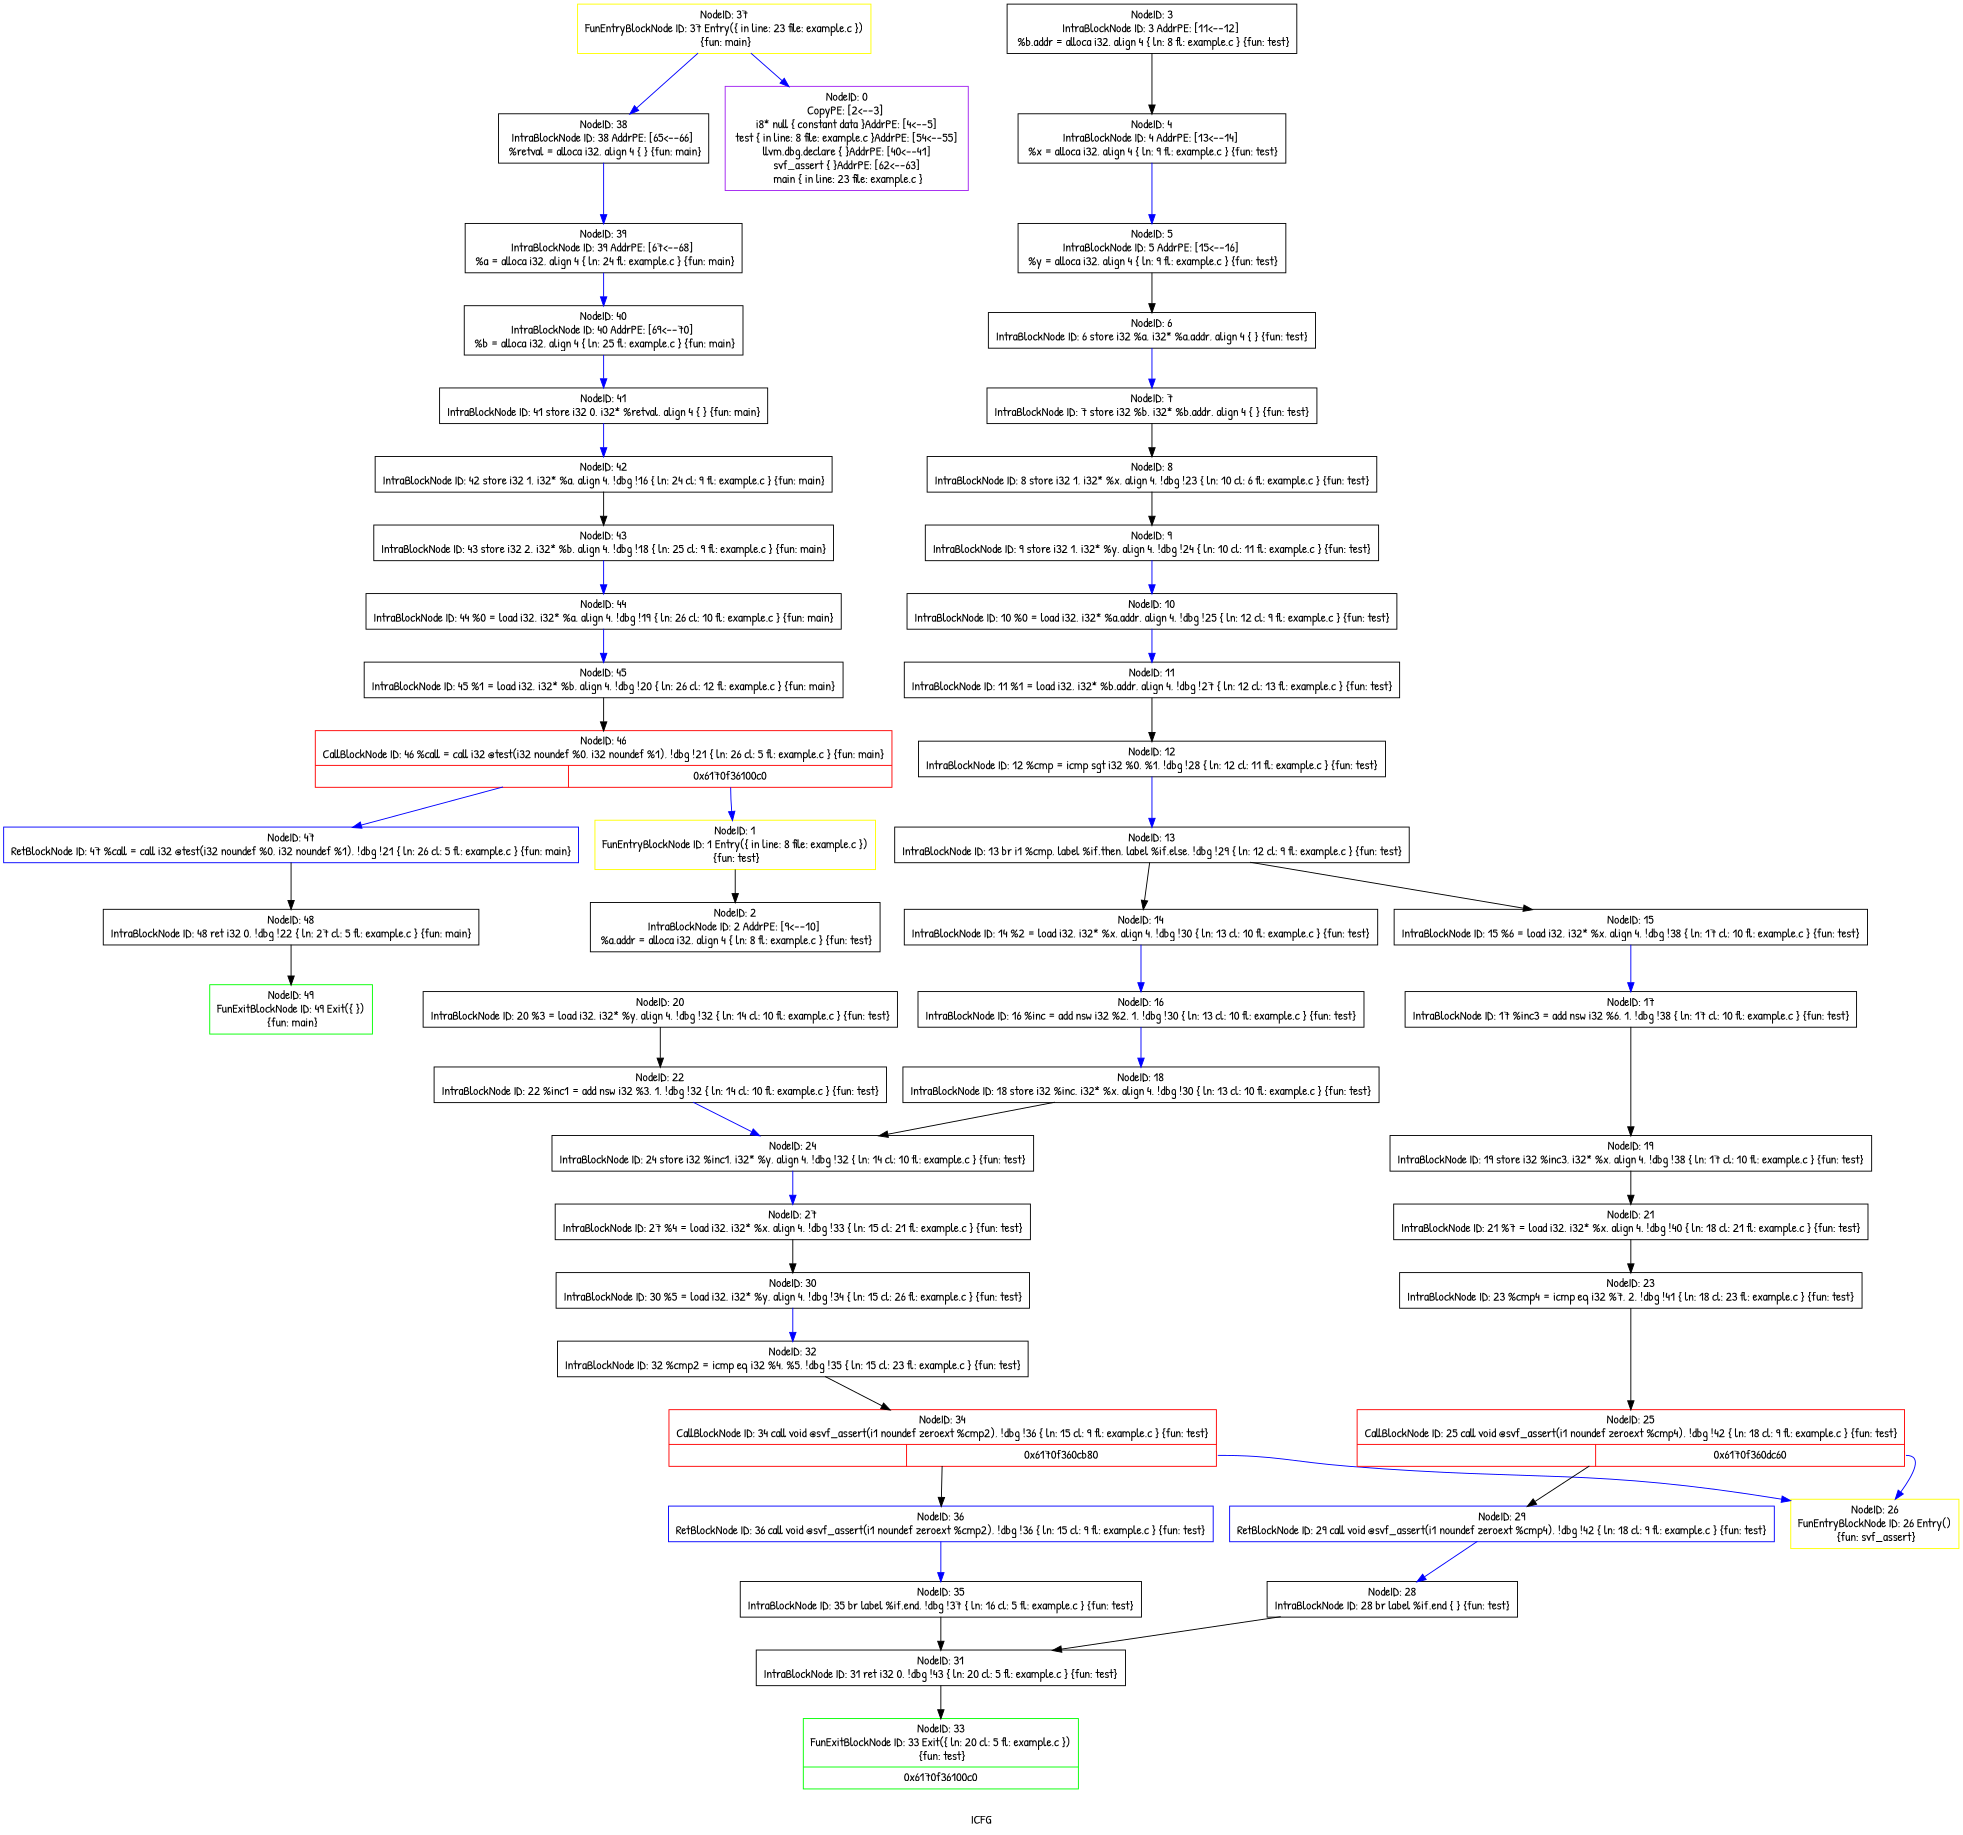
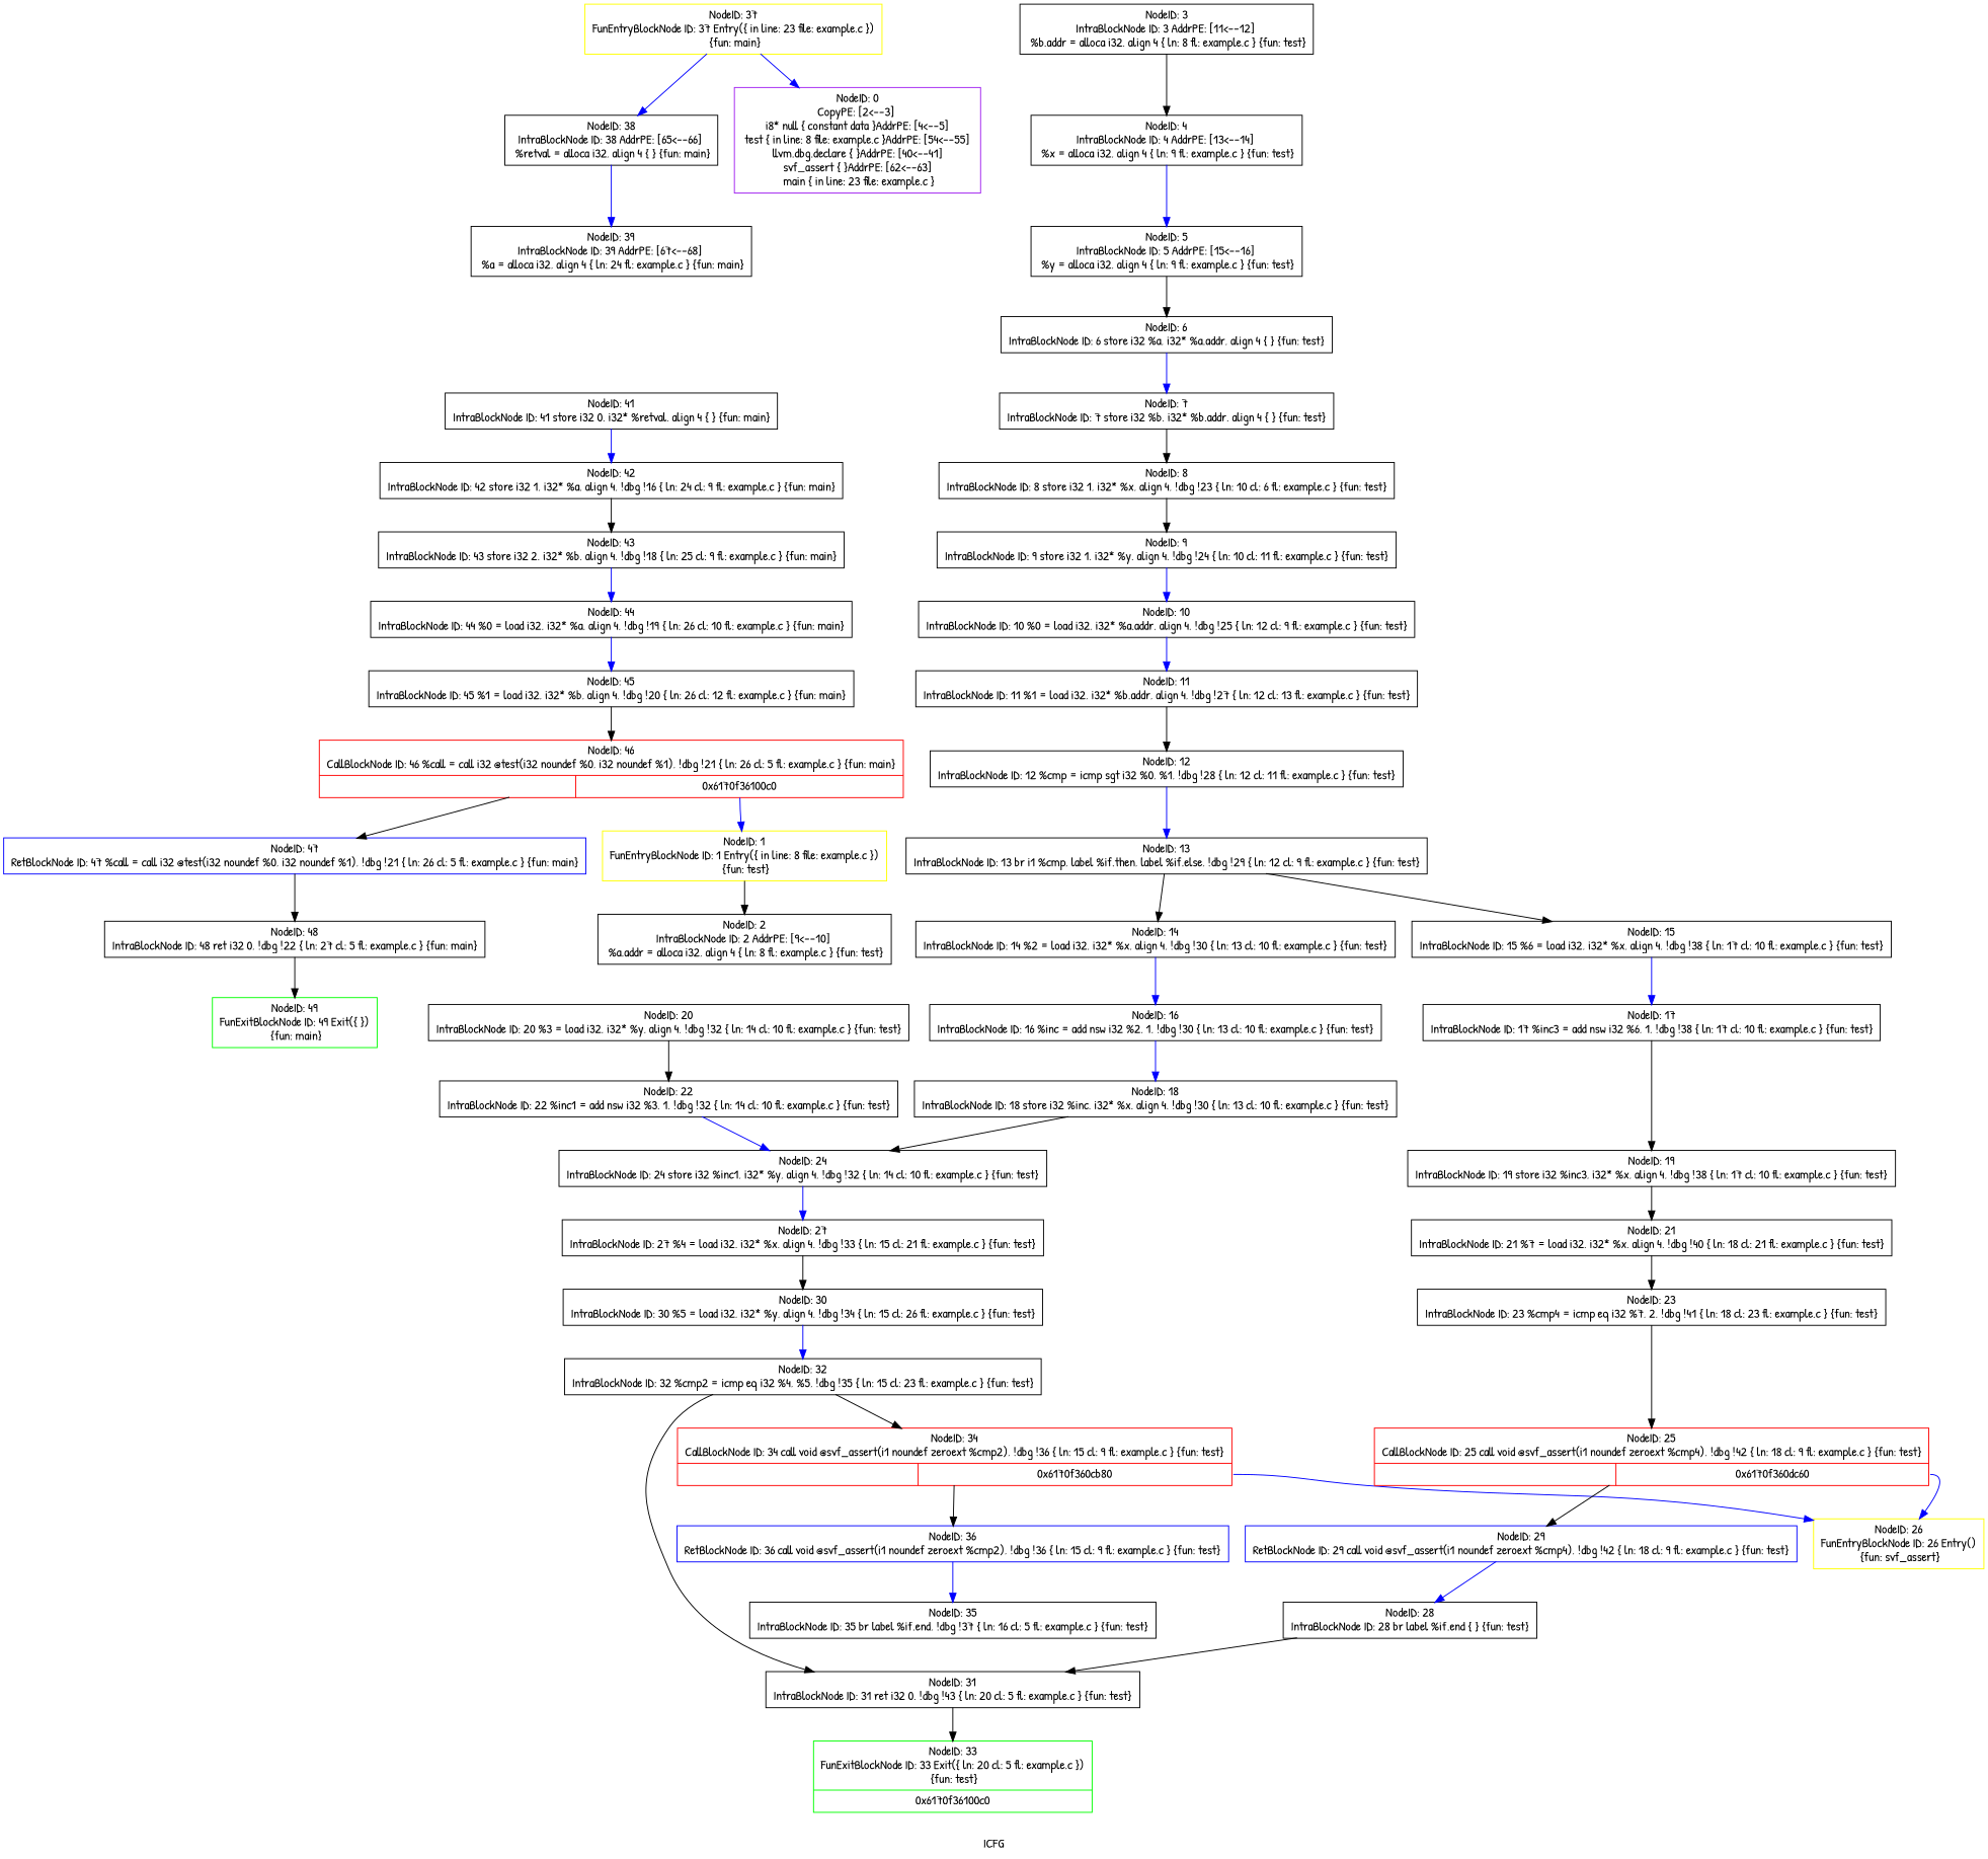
  digraph {
    fontname="Patrick Hand"
    label=ICFG
    node [color=black fontname="Patrick Hand" shape=record]
    edge [color=black fontname="Patrick Hand" style=solid]
    n1 [color=green label="{NodeID: 49\nFunExitBlockNode ID: 49 Exit(\{  \})\n \{fun: main\}}"]
    n2 [label="{NodeID: 48\nIntraBlockNode ID: 48      ret i32 0, !dbg !22 \{ ln: 27  cl: 5  fl: example.c \}    \{fun: main\}}"]
    n3 [color=blue label="{NodeID: 47\nRetBlockNode ID: 47   %call = call i32 @test(i32 noundef %0, i32 noundef %1), !dbg !21 \{ ln: 26  cl: 5  fl: example.c \} \{fun: main\}}"]
    n4 [color=red label="{NodeID: 46\nCallBlockNode ID: 46   %call = call i32 @test(i32 noundef %0, i32 noundef %1), !dbg !21 \{ ln: 26  cl: 5  fl: example.c \} \{fun: main\}|{|<s1>0x6170f36100c0}}"]
    n5 [color=yellow label="{NodeID: 1\nFunEntryBlockNode ID: 1 Entry(\{ in line: 8 file: example.c \})\n \{fun: test\}}"]
    n6 [label="{NodeID: 2\nIntraBlockNode ID: 2   AddrPE: [9\<--10]  \n   %a.addr = alloca i32, align 4 \{ ln: 8 fl: example.c \} \{fun: test\}}"]
    n7 [label="{NodeID: 45\nIntraBlockNode ID: 45      %1 = load i32, i32* %b, align 4, !dbg !20 \{ ln: 26  cl: 12  fl: example.c \}    \{fun: main\}}"]
    n8 [label="{NodeID: 44\nIntraBlockNode ID: 44      %0 = load i32, i32* %a, align 4, !dbg !19 \{ ln: 26  cl: 10  fl: example.c \}    \{fun: main\}}"]
    n9 [label="{NodeID: 43\nIntraBlockNode ID: 43      store i32 2, i32* %b, align 4, !dbg !18 \{ ln: 25  cl: 9  fl: example.c \}    \{fun: main\}}"]
    n10 [label="{NodeID: 42\nIntraBlockNode ID: 42      store i32 1, i32* %a, align 4, !dbg !16 \{ ln: 24  cl: 9  fl: example.c \}    \{fun: main\}}"]
    n11 [label="{NodeID: 41\nIntraBlockNode ID: 41      store i32 0, i32* %retval, align 4 \{  \}    \{fun: main\}}"]
-   n12 [label="{NodeID: 40\nIntraBlockNode ID: 40   AddrPE: [69\<--70]  \n   %b = alloca i32, align 4 \{ ln: 25 fl: example.c \} \{fun: main\}}"]
    n13 [label="{NodeID: 39\nIntraBlockNode ID: 39   AddrPE: [67\<--68]  \n   %a = alloca i32, align 4 \{ ln: 24 fl: example.c \} \{fun: main\}}"]
    n14 [label="{NodeID: 38\nIntraBlockNode ID: 38   AddrPE: [65\<--66]  \n   %retval = alloca i32, align 4 \{  \} \{fun: main\}}"]
    n15 [color=yellow label="{NodeID: 37\nFunEntryBlockNode ID: 37 Entry(\{ in line: 23 file: example.c \})\n \{fun: main\}}"]
    n16 [color=purple label="{NodeID: 0\nCopyPE: [2\<--3]  \n i8* null \{ constant data \}AddrPE: [4\<--5]  \n test \{ in line: 8 file: example.c \}AddrPE: [54\<--55]  \n llvm.dbg.declare \{  \}AddrPE: [40\<--41]  \n svf_assert \{  \}AddrPE: [62\<--63]  \n main \{ in line: 23 file: example.c \}}"]
    n17 [color=blue label="{NodeID: 36\nRetBlockNode ID: 36   call void @svf_assert(i1 noundef zeroext %cmp2), !dbg !36 \{ ln: 15  cl: 9  fl: example.c \} \{fun: test\}}"]
    n18 [label="{NodeID: 35\nIntraBlockNode ID: 35      br label %if.end, !dbg !37 \{ ln: 16  cl: 5  fl: example.c \}    \{fun: test\}}"]
    n19 [label="{NodeID: 31\nIntraBlockNode ID: 31      ret i32 0, !dbg !43 \{ ln: 20  cl: 5  fl: example.c \}    \{fun: test\}}"]
    n20 [color=green label="{NodeID: 33\nFunExitBlockNode ID: 33 Exit(\{ ln: 20  cl: 5  fl: example.c \})\n \{fun: test\}|{<s0>0x6170f36100c0}}"]
    n21 [color=red label="{NodeID: 34\nCallBlockNode ID: 34   call void @svf_assert(i1 noundef zeroext %cmp2), !dbg !36 \{ ln: 15  cl: 9  fl: example.c \} \{fun: test\}|{|<s1>0x6170f360cb80}}"]
    n22 [color=yellow label="{NodeID: 26\nFunEntryBlockNode ID: 26 Entry()\n \{fun: svf_assert\}}"]
    n23 [label="{NodeID: 32\nIntraBlockNode ID: 32      %cmp2 = icmp eq i32 %4, %5, !dbg !35 \{ ln: 15  cl: 23  fl: example.c \}    \{fun: test\}}"]
    n24 [label="{NodeID: 30\nIntraBlockNode ID: 30      %5 = load i32, i32* %y, align 4, !dbg !34 \{ ln: 15  cl: 26  fl: example.c \}    \{fun: test\}}"]
    n25 [color=blue label="{NodeID: 29\nRetBlockNode ID: 29   call void @svf_assert(i1 noundef zeroext %cmp4), !dbg !42 \{ ln: 18  cl: 9  fl: example.c \} \{fun: test\}}"]
    n26 [label="{NodeID: 28\nIntraBlockNode ID: 28      br label %if.end \{  \}    \{fun: test\}}"]
    n27 [label="{NodeID: 12\nIntraBlockNode ID: 12      %cmp = icmp sgt i32 %0, %1, !dbg !28 \{ ln: 12  cl: 11  fl: example.c \}    \{fun: test\}}"]
    n28 [label="{NodeID: 13\nIntraBlockNode ID: 13      br i1 %cmp, label %if.then, label %if.else, !dbg !29 \{ ln: 12  cl: 9  fl: example.c \}    \{fun: test\}}"]
    n29 [label="{NodeID: 14\nIntraBlockNode ID: 14      %2 = load i32, i32* %x, align 4, !dbg !30 \{ ln: 13  cl: 10  fl: example.c \}    \{fun: test\}}"]
    n30 [label="{NodeID: 15\nIntraBlockNode ID: 15      %6 = load i32, i32* %x, align 4, !dbg !38 \{ ln: 17  cl: 10  fl: example.c \}    \{fun: test\}}"]
    n31 [label="{NodeID: 16\nIntraBlockNode ID: 16      %inc = add nsw i32 %2, 1, !dbg !30 \{ ln: 13  cl: 10  fl: example.c \}    \{fun: test\}}"]
    n32 [label="{NodeID: 17\nIntraBlockNode ID: 17      %inc3 = add nsw i32 %6, 1, !dbg !38 \{ ln: 17  cl: 10  fl: example.c \}    \{fun: test\}}"]
    n33 [label="{NodeID: 11\nIntraBlockNode ID: 11      %1 = load i32, i32* %b.addr, align 4, !dbg !27 \{ ln: 12  cl: 13  fl: example.c \}    \{fun: test\}}"]
    n34 [label="{NodeID: 10\nIntraBlockNode ID: 10      %0 = load i32, i32* %a.addr, align 4, !dbg !25 \{ ln: 12  cl: 9  fl: example.c \}    \{fun: test\}}"]
    n35 [label="{NodeID: 9\nIntraBlockNode ID: 9      store i32 1, i32* %y, align 4, !dbg !24 \{ ln: 10  cl: 11  fl: example.c \}    \{fun: test\}}"]
    n36 [label="{NodeID: 8\nIntraBlockNode ID: 8      store i32 1, i32* %x, align 4, !dbg !23 \{ ln: 10  cl: 6  fl: example.c \}    \{fun: test\}}"]
    n37 [label="{NodeID: 7\nIntraBlockNode ID: 7      store i32 %b, i32* %b.addr, align 4 \{  \}    \{fun: test\}}"]
    n38 [label="{NodeID: 6\nIntraBlockNode ID: 6      store i32 %a, i32* %a.addr, align 4 \{  \}    \{fun: test\}}"]
    n39 [label="{NodeID: 5\nIntraBlockNode ID: 5   AddrPE: [15\<--16]  \n   %y = alloca i32, align 4 \{ ln: 9 fl: example.c \} \{fun: test\}}"]
    n40 [label="{NodeID: 4\nIntraBlockNode ID: 4   AddrPE: [13\<--14]  \n   %x = alloca i32, align 4 \{ ln: 9 fl: example.c \} \{fun: test\}}"]
    n41 [label="{NodeID: 3\nIntraBlockNode ID: 3   AddrPE: [11\<--12]  \n   %b.addr = alloca i32, align 4 \{ ln: 8 fl: example.c \} \{fun: test\}}"]
    n42 [label="{NodeID: 18\nIntraBlockNode ID: 18      store i32 %inc, i32* %x, align 4, !dbg !30 \{ ln: 13  cl: 10  fl: example.c \}    \{fun: test\}}"]
    n43 [label="{NodeID: 19\nIntraBlockNode ID: 19      store i32 %inc3, i32* %x, align 4, !dbg !38 \{ ln: 17  cl: 10  fl: example.c \}    \{fun: test\}}"]
    n44 [label="{NodeID: 24\nIntraBlockNode ID: 24      store i32 %inc1, i32* %y, align 4, !dbg !32 \{ ln: 14  cl: 10  fl: example.c \}    \{fun: test\}}"]
    n45 [label="{NodeID: 21\nIntraBlockNode ID: 21      %7 = load i32, i32* %x, align 4, !dbg !40 \{ ln: 18  cl: 21  fl: example.c \}    \{fun: test\}}"]
    n46 [label="{NodeID: 20\nIntraBlockNode ID: 20      %3 = load i32, i32* %y, align 4, !dbg !32 \{ ln: 14  cl: 10  fl: example.c \}    \{fun: test\}}"]
    n47 [label="{NodeID: 22\nIntraBlockNode ID: 22      %inc1 = add nsw i32 %3, 1, !dbg !32 \{ ln: 14  cl: 10  fl: example.c \}    \{fun: test\}}"]
    n48 [label="{NodeID: 23\nIntraBlockNode ID: 23      %cmp4 = icmp eq i32 %7, 2, !dbg !41 \{ ln: 18  cl: 23  fl: example.c \}    \{fun: test\}}"]
    n49 [color=red label="{NodeID: 25\nCallBlockNode ID: 25   call void @svf_assert(i1 noundef zeroext %cmp4), !dbg !42 \{ ln: 18  cl: 9  fl: example.c \} \{fun: test\}|{|<s1>0x6170f360dc60}}"]
    n50 [label="{NodeID: 27\nIntraBlockNode ID: 27      %4 = load i32, i32* %x, align 4, !dbg !33 \{ ln: 15  cl: 21  fl: example.c \}    \{fun: test\}}"]
    n2 -> n1
    n3 -> n2
-   n4 -> n3 [color=blue]
+   n4 -> n3
    n4 -> n5 [color=blue tailport=s1]
    n5 -> n6
    n7 -> n4
    n8 -> n7 [color=blue]
    n9 -> n8 [color=blue]
    n10 -> n9
    n11 -> n10 [color=blue]
-   n12 -> n11 [color=blue]
-   n13 -> n12 [color=blue]
    n14 -> n13 [color=blue]
    n15 -> n14 [color=blue]
    n15 -> n16 [color=blue]
    n17 -> n18 [color=blue]
-   n18 -> n19
+   n23 -> n19
    n19 -> n20
    n21 -> n17
    n21 -> n22 [color=blue tailport=s1]
    n23 -> n21
    n24 -> n23 [color=blue]
    n25 -> n26 [color=blue]
    n26 -> n19
    n27 -> n28 [color=blue]
    n28 -> n29
    n28 -> n30
    n29 -> n31 [color=blue]
    n30 -> n32 [color=blue]
    n31 -> n42 [color=blue]
    n32 -> n43
    n33 -> n27
    n34 -> n33 [color=blue]
    n35 -> n34 [color=blue]
    n36 -> n35
    n37 -> n36
    n38 -> n37 [color=blue]
    n39 -> n38
    n40 -> n39 [color=blue]
    n41 -> n40
    n42 -> n44
    n43 -> n45
    n44 -> n50 [color=blue]
    n45 -> n48
    n46 -> n47
    n47 -> n44 [color=blue]
    n48 -> n49
    n49 -> n22 [color=blue tailport=s1]
    n49 -> n25
    n50 -> n24
  }
